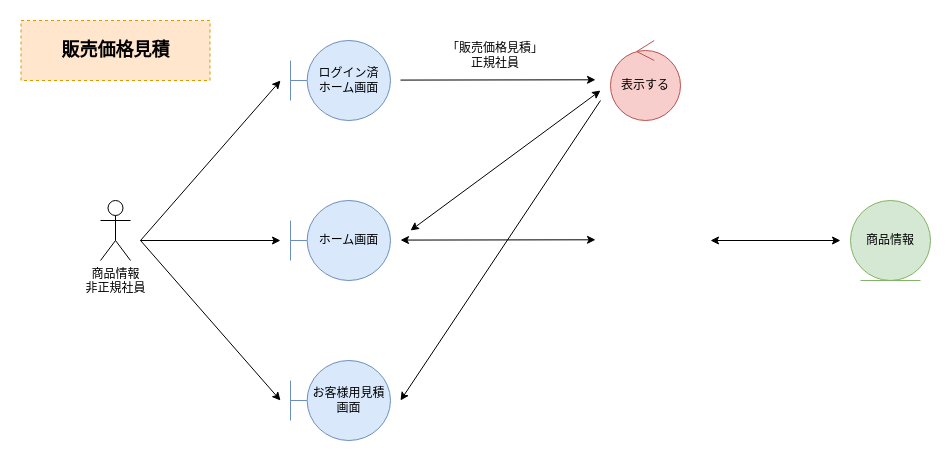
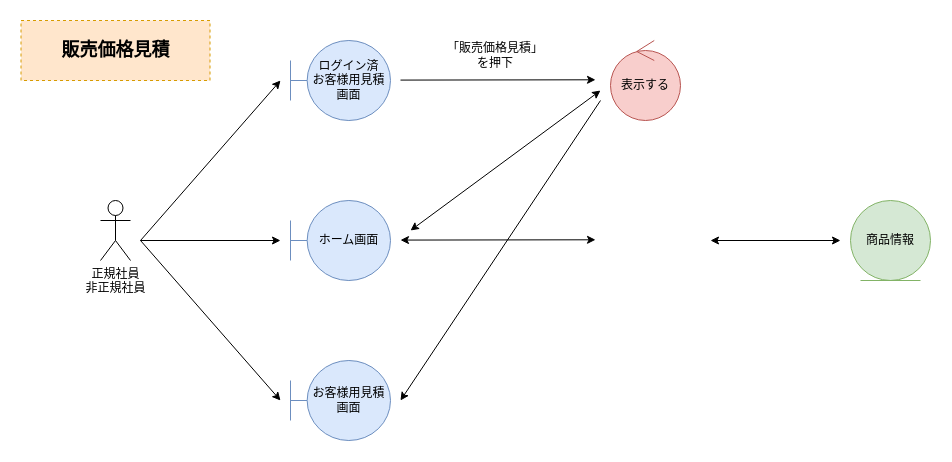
  <mxCell id="0" />
  <mxCell id="1" parent="0" />
- <mxCell id="2" value="商品情報&lt;br&gt;非正規社員" style="shape=umlActor;verticalLabelPosition=bottom;verticalAlign=top;html=1;" parent="1" vertex="1"><mxGeometry x="100" y="200" width="30" height="60" as="geometry" /></mxCell>
- <mxCell id="3" value="ログイン済&lt;br&gt;ホーム画面" style="shape=umlBoundary;whiteSpace=wrap;html=1;fillColor=#dae8fc;strokeColor=#6c8ebf;" parent="1" vertex="1"><mxGeometry x="290" y="40" width="100" height="80" as="geometry" /></mxCell>
+ <mxCell id="2" value="正規社員&lt;br&gt;非正規社員" style="shape=umlActor;verticalLabelPosition=bottom;verticalAlign=top;html=1;" parent="1" vertex="1"><mxGeometry x="100" y="200" width="30" height="60" as="geometry" /></mxCell>
+ <mxCell id="3" value="ログイン済&lt;br&gt;お客様用見積画面" style="shape=umlBoundary;whiteSpace=wrap;html=1;fillColor=#dae8fc;strokeColor=#6c8ebf;" parent="1" vertex="1"><mxGeometry x="290" y="40" width="100" height="80" as="geometry" /></mxCell>
  <mxCell id="4" value="ホーム画面" style="shape=umlBoundary;whiteSpace=wrap;html=1;fillColor=#dae8fc;strokeColor=#6c8ebf;" parent="1" vertex="1"><mxGeometry x="290" y="200" width="100" height="80" as="geometry" /></mxCell>
  <mxCell id="5" value="表示する" style="ellipse;shape=umlControl;whiteSpace=wrap;html=1;fillColor=#f8cecc;strokeColor=#b85450;" parent="1" vertex="1"><mxGeometry x="610" y="40" width="70" height="80" as="geometry" /></mxCell>
- <mxCell id="6" value="「販売価格見積」&lt;br&gt;正規社員" style="text;html=1;strokeColor=none;fillColor=none;align=center;verticalAlign=middle;whiteSpace=wrap;rounded=0;" parent="1" vertex="1"><mxGeometry x="410" y="40" width="170" height="30" as="geometry" /></mxCell>
+ <mxCell id="6" value="「販売価格見積」&lt;br&gt;を押下" style="text;html=1;strokeColor=none;fillColor=none;align=center;verticalAlign=middle;whiteSpace=wrap;rounded=0;" parent="1" vertex="1"><mxGeometry x="410" y="40" width="170" height="30" as="geometry" /></mxCell>
  <mxCell id="7" value="" style="endArrow=classic;html=1;rounded=0;" parent="1" edge="1"><mxGeometry width="50" height="50" relative="1" as="geometry"><mxPoint x="140" y="240" as="sourcePoint" /><mxPoint x="280" y="80" as="targetPoint" /></mxGeometry></mxCell>
  <mxCell id="8" value="" style="endArrow=classic;html=1;rounded=0;" parent="1" edge="1"><mxGeometry width="50" height="50" relative="1" as="geometry"><mxPoint x="140" y="240" as="sourcePoint" /><mxPoint x="280" y="400" as="targetPoint" /></mxGeometry></mxCell>
  <mxCell id="9" value="" style="endArrow=classic;html=1;rounded=0;" parent="1" edge="1"><mxGeometry width="50" height="50" relative="1" as="geometry"><mxPoint x="140" y="240" as="sourcePoint" /><mxPoint x="280" y="240" as="targetPoint" /></mxGeometry></mxCell>
  <mxCell id="10" value="" style="endArrow=classic;html=1;rounded=0;" parent="1" edge="1"><mxGeometry width="50" height="50" relative="1" as="geometry"><mxPoint x="400" y="79.58" as="sourcePoint" /><mxPoint x="595" y="79.29" as="targetPoint" /></mxGeometry></mxCell>
  <mxCell id="11" value="" style="endArrow=classic;html=1;rounded=0;startArrow=classic;startFill=1;" parent="1" edge="1"><mxGeometry width="50" height="50" relative="1" as="geometry"><mxPoint x="600" y="90" as="sourcePoint" /><mxPoint x="410" y="230" as="targetPoint" /></mxGeometry></mxCell>
  <mxCell id="12" value="お客様用見積画面" style="shape=umlBoundary;whiteSpace=wrap;html=1;fillColor=#dae8fc;strokeColor=#6c8ebf;" parent="1" vertex="1"><mxGeometry x="290" y="360" width="100" height="80" as="geometry" /></mxCell>
  <mxCell id="13" value="" style="endArrow=classic;html=1;rounded=0;startArrow=classic;startFill=1;" parent="1" edge="1"><mxGeometry width="50" height="50" relative="1" as="geometry"><mxPoint x="400" y="239.58" as="sourcePoint" /><mxPoint x="595" y="239.29" as="targetPoint" /></mxGeometry></mxCell>
  <mxCell id="14" value="商品情報" style="ellipse;shape=umlEntity;whiteSpace=wrap;html=1;fillColor=#d5e8d4;strokeColor=#82b366;" parent="1" vertex="1"><mxGeometry x="850" y="200" width="80" height="80" as="geometry" /></mxCell>
  <mxCell id="15" value="" style="endArrow=classic;html=1;rounded=0;startArrow=classic;startFill=1;" parent="1" edge="1"><mxGeometry width="50" height="50" relative="1" as="geometry"><mxPoint x="710" y="240" as="sourcePoint" /><mxPoint x="840" y="240" as="targetPoint" /></mxGeometry></mxCell>
  <mxCell id="16" value="" style="endArrow=classic;html=1;rounded=0;startArrow=none;startFill=0;endFill=1;" parent="1" edge="1"><mxGeometry width="50" height="50" relative="1" as="geometry"><mxPoint x="600" y="100" as="sourcePoint" /><mxPoint x="400" y="400" as="targetPoint" /></mxGeometry></mxCell>
  <mxCell id="17" value="販売価格見積" style="rounded=0;whiteSpace=wrap;html=1;fillColor=#ffe6cc;strokeColor=#d79b00;fontStyle=1;fontSize=18;dashed=1;" parent="1" vertex="1"><mxGeometry x="20.5" y="20" width="189" height="60" as="geometry" /></mxCell>
